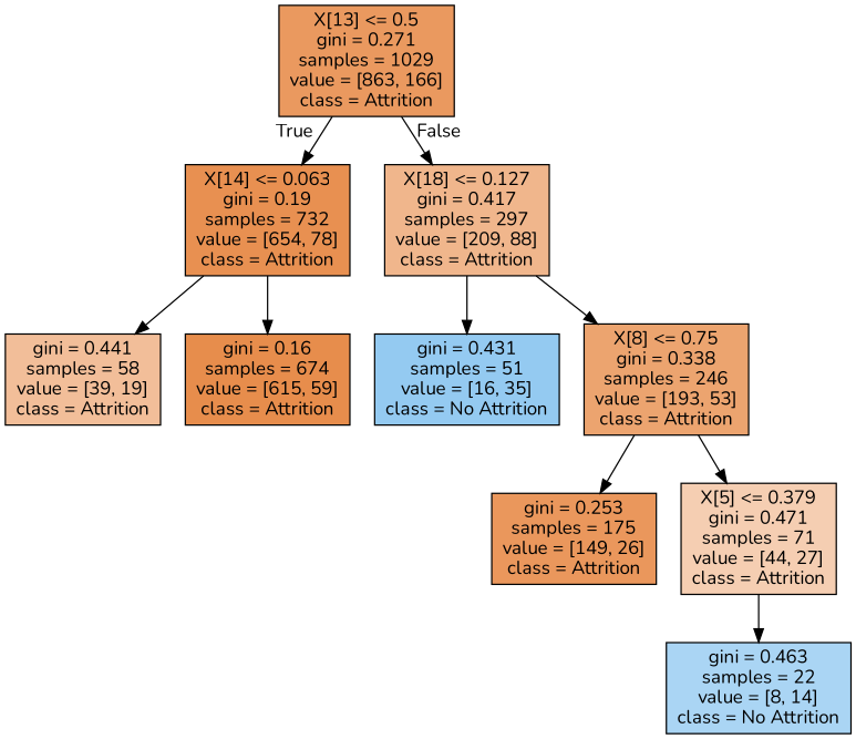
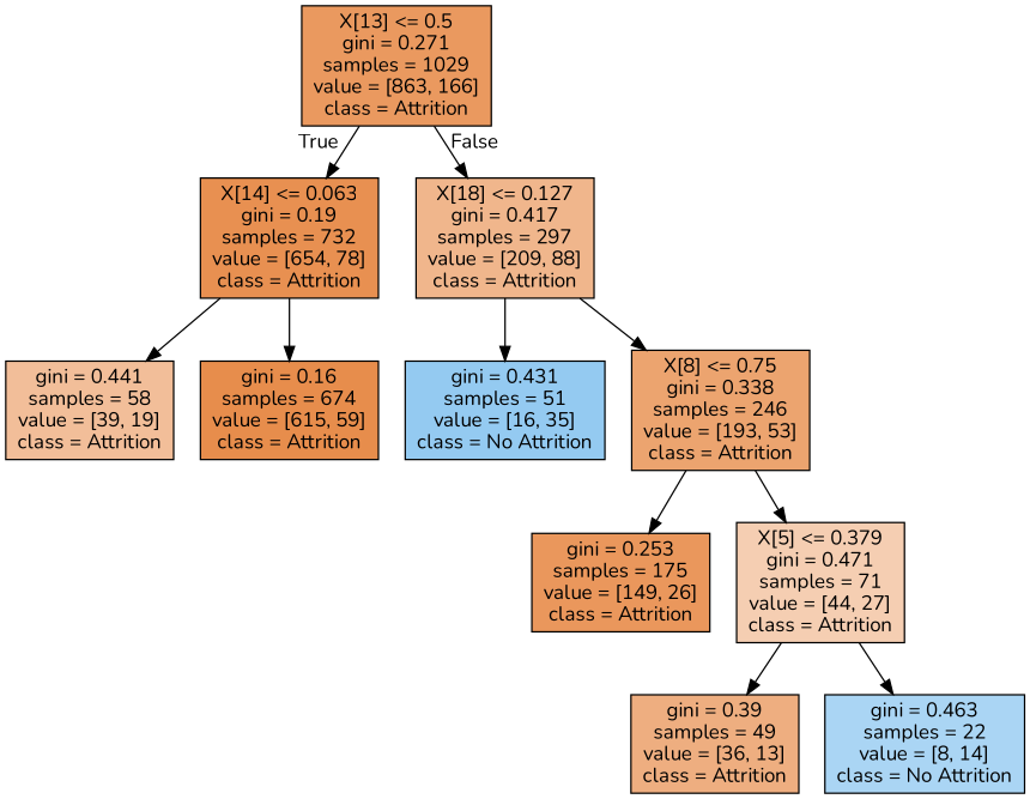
  digraph {
    fontname=Nunito
    node [color=black shape=box style=filled fontname=Nunito]
    edge [fontname=Nunito]
    n1 [fillcolor="#ea995f" label="X[13] <= 0.5\ngini = 0.271\nsamples = 1029\nvalue = [863, 166]\nclass = Attrition"]
    n2 [fillcolor="#e89051" label="X[14] <= 0.063\ngini = 0.19\nsamples = 732\nvalue = [654, 78]\nclass = Attrition"]
    n3 [fillcolor="#f0b68c" label="X[18] <= 0.127\ngini = 0.417\nsamples = 297\nvalue = [209, 88]\nclass = Attrition"]
    n4 [fillcolor="#f2be99" label="gini = 0.441\nsamples = 58\nvalue = [39, 19]\nclass = Attrition"]
    n5 [fillcolor="#e78d4c" label="gini = 0.16\nsamples = 674\nvalue = [615, 59]\nclass = Attrition"]
    n6 [fillcolor="#94caf1" label="gini = 0.431\nsamples = 51\nvalue = [16, 35]\nclass = No Attrition"]
    n7 [fillcolor="#eca46f" label="X[8] <= 0.75\ngini = 0.338\nsamples = 246\nvalue = [193, 53]\nclass = Attrition"]
    n8 [fillcolor="#ea975c" label="gini = 0.253\nsamples = 175\nvalue = [149, 26]\nclass = Attrition"]
    n9 [fillcolor="#f5ceb2" label="X[5] <= 0.379\ngini = 0.471\nsamples = 71\nvalue = [44, 27]\nclass = Attrition"]
+   n10 [fillcolor="#eeae80" label="gini = 0.39\nsamples = 49\nvalue = [36, 13]\nclass = Attrition"]
    n11 [fillcolor="#aad5f4" label="gini = 0.463\nsamples = 22\nvalue = [8, 14]\nclass = No Attrition"]
    n1 -> n2 [headlabel=True labelangle=45 labeldistance=2.5]
    n1 -> n3 [headlabel=False labelangle=-45 labeldistance=2.5]
    n2 -> n4
    n2 -> n5
    n3 -> n6
    n3 -> n7
    n7 -> n8
    n7 -> n9
+   n9 -> n10
    n9 -> n11
  }
